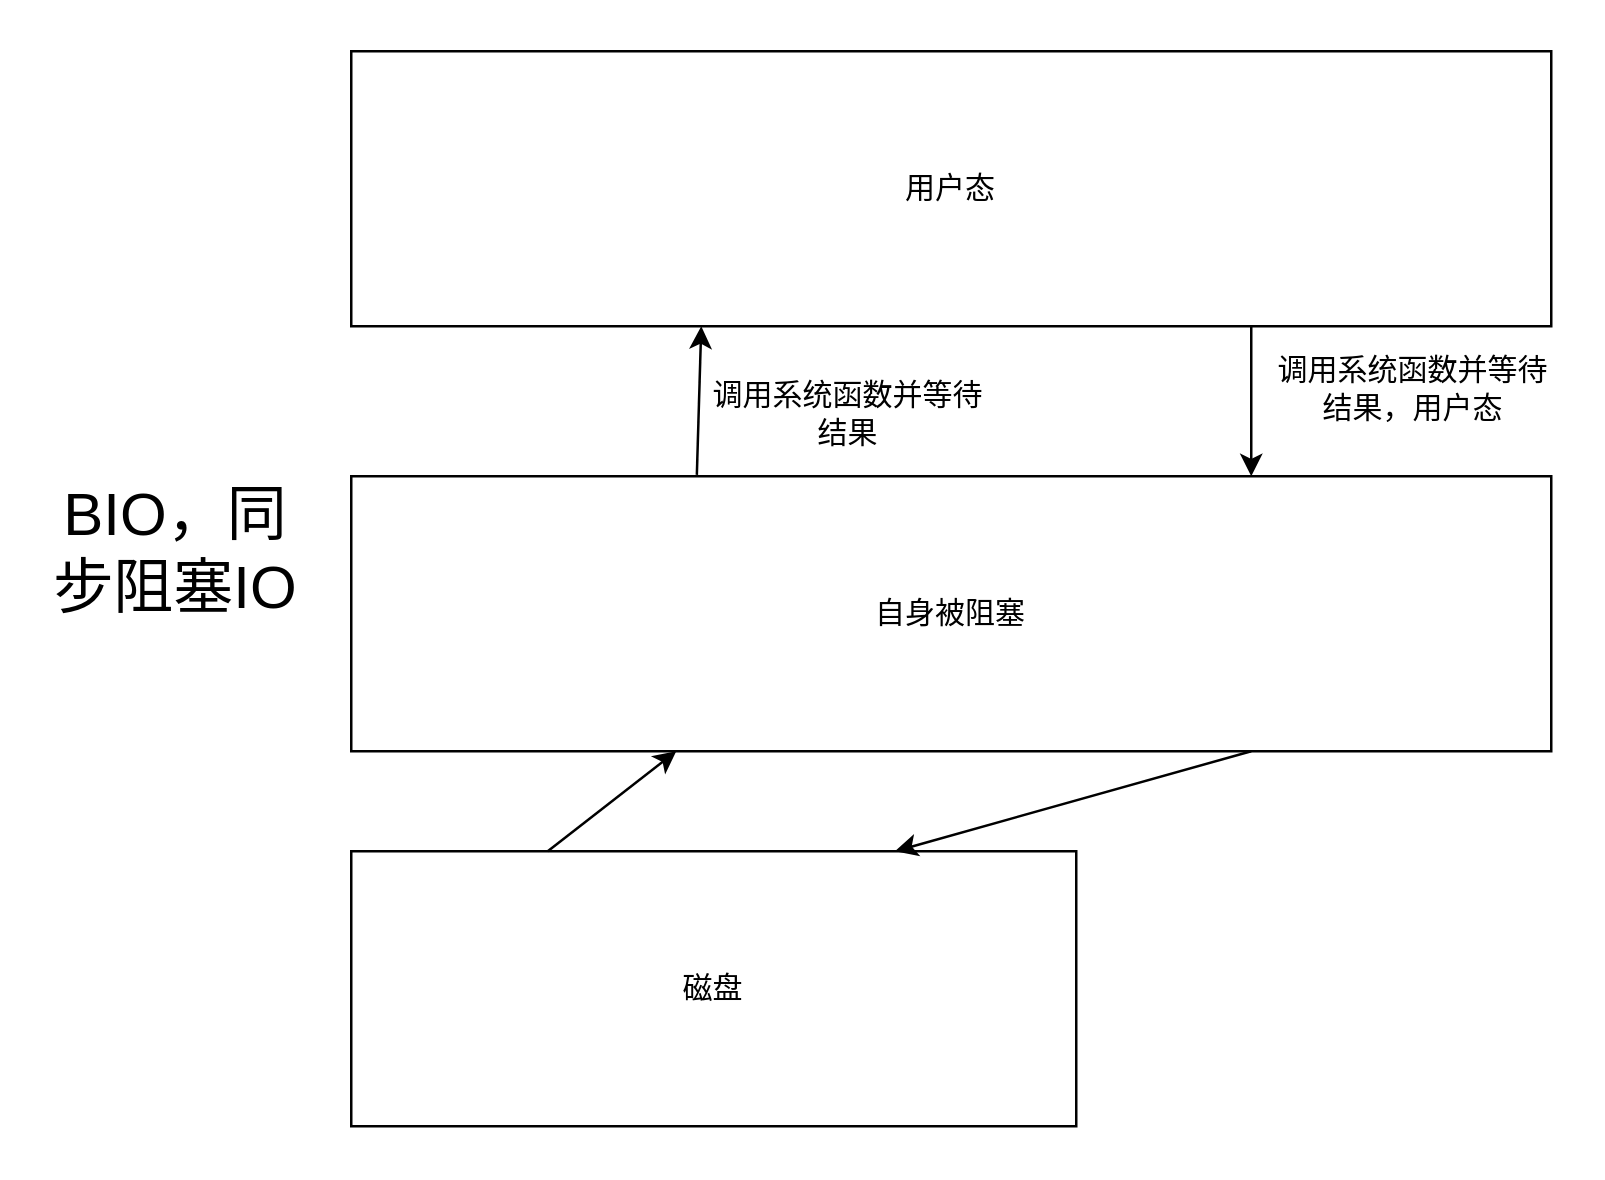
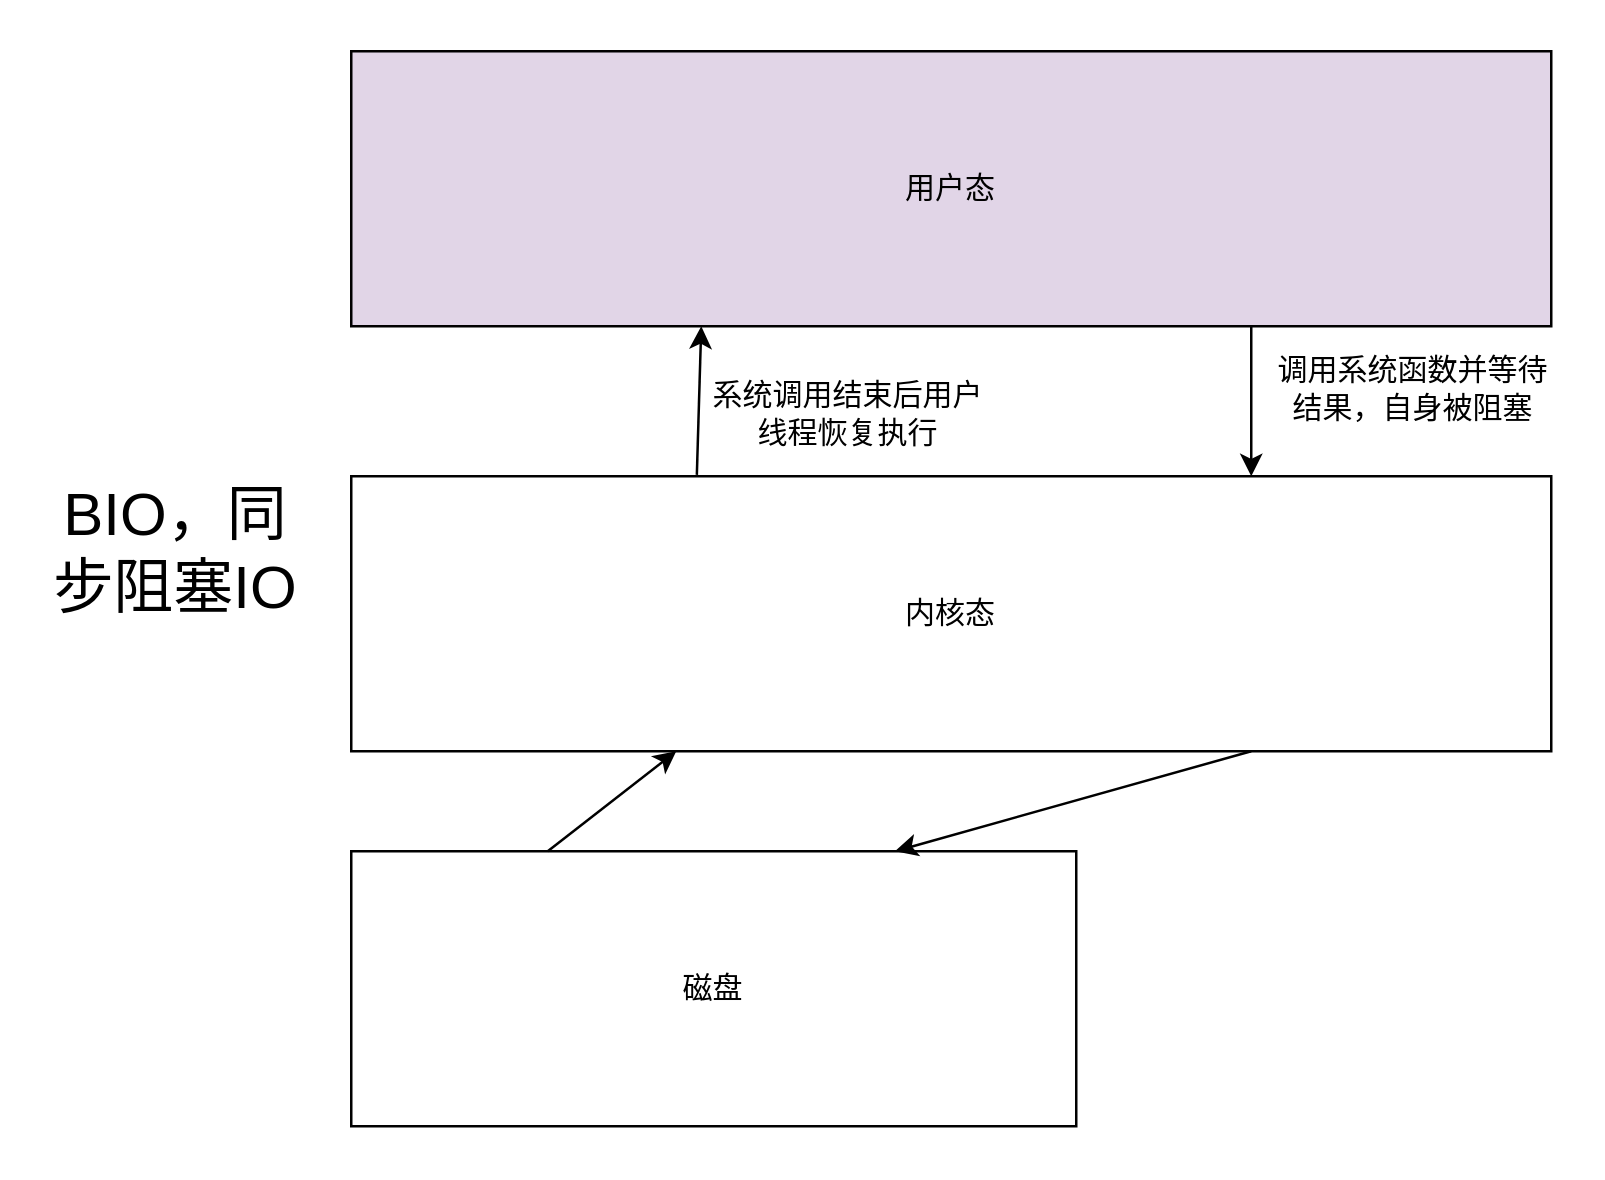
  <mxCell id="0" />
  <mxCell id="1" parent="0" />
- <mxCell id="2" value="用户态" style="rounded=0;whiteSpace=wrap;html=1;" parent="1" vertex="1"><mxGeometry x="140" y="20" width="480" height="110" as="geometry" /></mxCell>
- <mxCell id="3" value="自身被阻塞" style="rounded=0;whiteSpace=wrap;html=1;" parent="1" vertex="1"><mxGeometry x="140" y="190" width="480" height="110" as="geometry" /></mxCell>
+ <mxCell id="2" value="用户态" style="rounded=0;whiteSpace=wrap;html=1;fillColor=#e1d5e7;" parent="1" vertex="1"><mxGeometry x="140" y="20" width="480" height="110" as="geometry" /></mxCell>
+ <mxCell id="3" value="内核态" style="rounded=0;whiteSpace=wrap;html=1;" parent="1" vertex="1"><mxGeometry x="140" y="190" width="480" height="110" as="geometry" /></mxCell>
  <mxCell id="4" value="磁盘" style="rounded=0;whiteSpace=wrap;html=1;" parent="1" vertex="1"><mxGeometry x="140" y="340" width="290" height="110" as="geometry" /></mxCell>
  <mxCell id="5" value="" style="endArrow=classic;html=1;rounded=0;entryX=0.75;entryY=0;entryDx=0;entryDy=0;" parent="1" target="3" edge="1"><mxGeometry width="50" height="50" relative="1" as="geometry"><mxPoint x="500" y="130" as="sourcePoint" /><mxPoint x="550" y="80" as="targetPoint" /></mxGeometry></mxCell>
- <mxCell id="6" value="调用系统函数并等待结果，用户态" style="text;html=1;strokeColor=none;fillColor=none;align=center;verticalAlign=middle;whiteSpace=wrap;rounded=0;" parent="1" vertex="1"><mxGeometry x="510" y="140" width="110" height="30" as="geometry" /></mxCell>
+ <mxCell id="6" value="调用系统函数并等待结果，自身被阻塞" style="text;html=1;strokeColor=none;fillColor=none;align=center;verticalAlign=middle;whiteSpace=wrap;rounded=0;" parent="1" vertex="1"><mxGeometry x="510" y="140" width="110" height="30" as="geometry" /></mxCell>
  <mxCell id="7" value="" style="endArrow=classic;html=1;rounded=0;exitX=0.288;exitY=-0.005;exitDx=0;exitDy=0;exitPerimeter=0;" parent="1" source="3" edge="1"><mxGeometry width="50" height="50" relative="1" as="geometry"><mxPoint x="230" y="180" as="sourcePoint" /><mxPoint x="280" y="130" as="targetPoint" /></mxGeometry></mxCell>
- <mxCell id="8" value="调用系统函数并等待结果" style="text;html=1;strokeColor=none;fillColor=none;align=center;verticalAlign=middle;whiteSpace=wrap;rounded=0;" parent="1" vertex="1"><mxGeometry x="284" y="150" width="110" height="30" as="geometry" /></mxCell>
+ <mxCell id="8" value="系统调用结束后用户线程恢复执行" style="text;html=1;strokeColor=none;fillColor=none;align=center;verticalAlign=middle;whiteSpace=wrap;rounded=0;" parent="1" vertex="1"><mxGeometry x="284" y="150" width="110" height="30" as="geometry" /></mxCell>
  <mxCell id="9" value="" style="endArrow=classic;html=1;rounded=0;entryX=0.75;entryY=0;entryDx=0;entryDy=0;" parent="1" target="4" edge="1"><mxGeometry width="50" height="50" relative="1" as="geometry"><mxPoint x="500" y="300" as="sourcePoint" /><mxPoint x="550" y="250" as="targetPoint" /></mxGeometry></mxCell>
  <mxCell id="10" value="" style="endArrow=classic;html=1;rounded=0;exitX=0.271;exitY=0;exitDx=0;exitDy=0;exitPerimeter=0;" parent="1" source="4" edge="1"><mxGeometry width="50" height="50" relative="1" as="geometry"><mxPoint x="220" y="350" as="sourcePoint" /><mxPoint x="270" y="300" as="targetPoint" /></mxGeometry></mxCell>
  <mxCell id="11" value="&lt;font style=&quot;font-size: 24px;&quot;&gt;BIO，同步阻塞IO&lt;/font&gt;" style="text;html=1;strokeColor=none;fillColor=none;align=center;verticalAlign=middle;whiteSpace=wrap;rounded=0;" parent="1" vertex="1"><mxGeometry x="20" y="190" width="100" height="60" as="geometry" /></mxCell>
